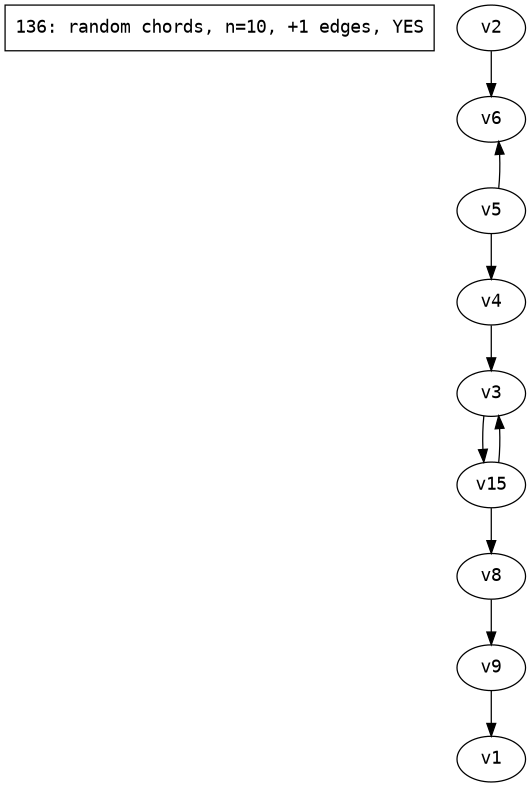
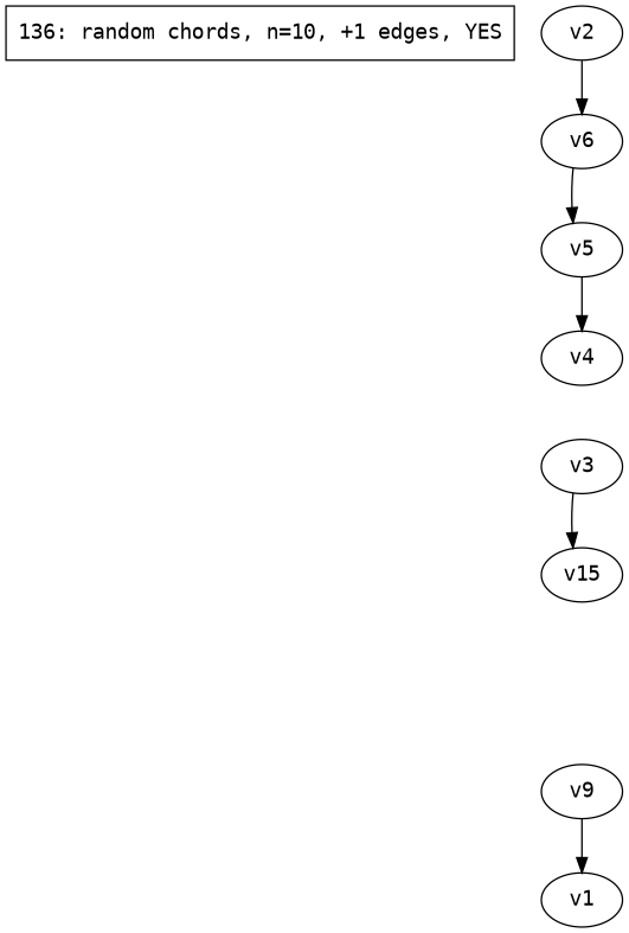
  digraph {
    fontname="DejaVu Sans Mono"
    node [fontname="DejaVu Sans Mono"]
    edge [fontname="DejaVu Sans Mono"]
    n1 [label="136: random chords, n=10, +1 edges, YES" shape=box]
    v2
    v6
    v5
    n5 [label=v15]
    v3
-   v8
    v4
    v9
    v1
    v2 -> v6
-   v5 -> v6
+   v6 -> v5
    v5 -> v4
-   n5 -> v3
-   n5 -> v8
    v3 -> n5
-   v8 -> v9
-   v4 -> v3
    v9 -> v1
  }
